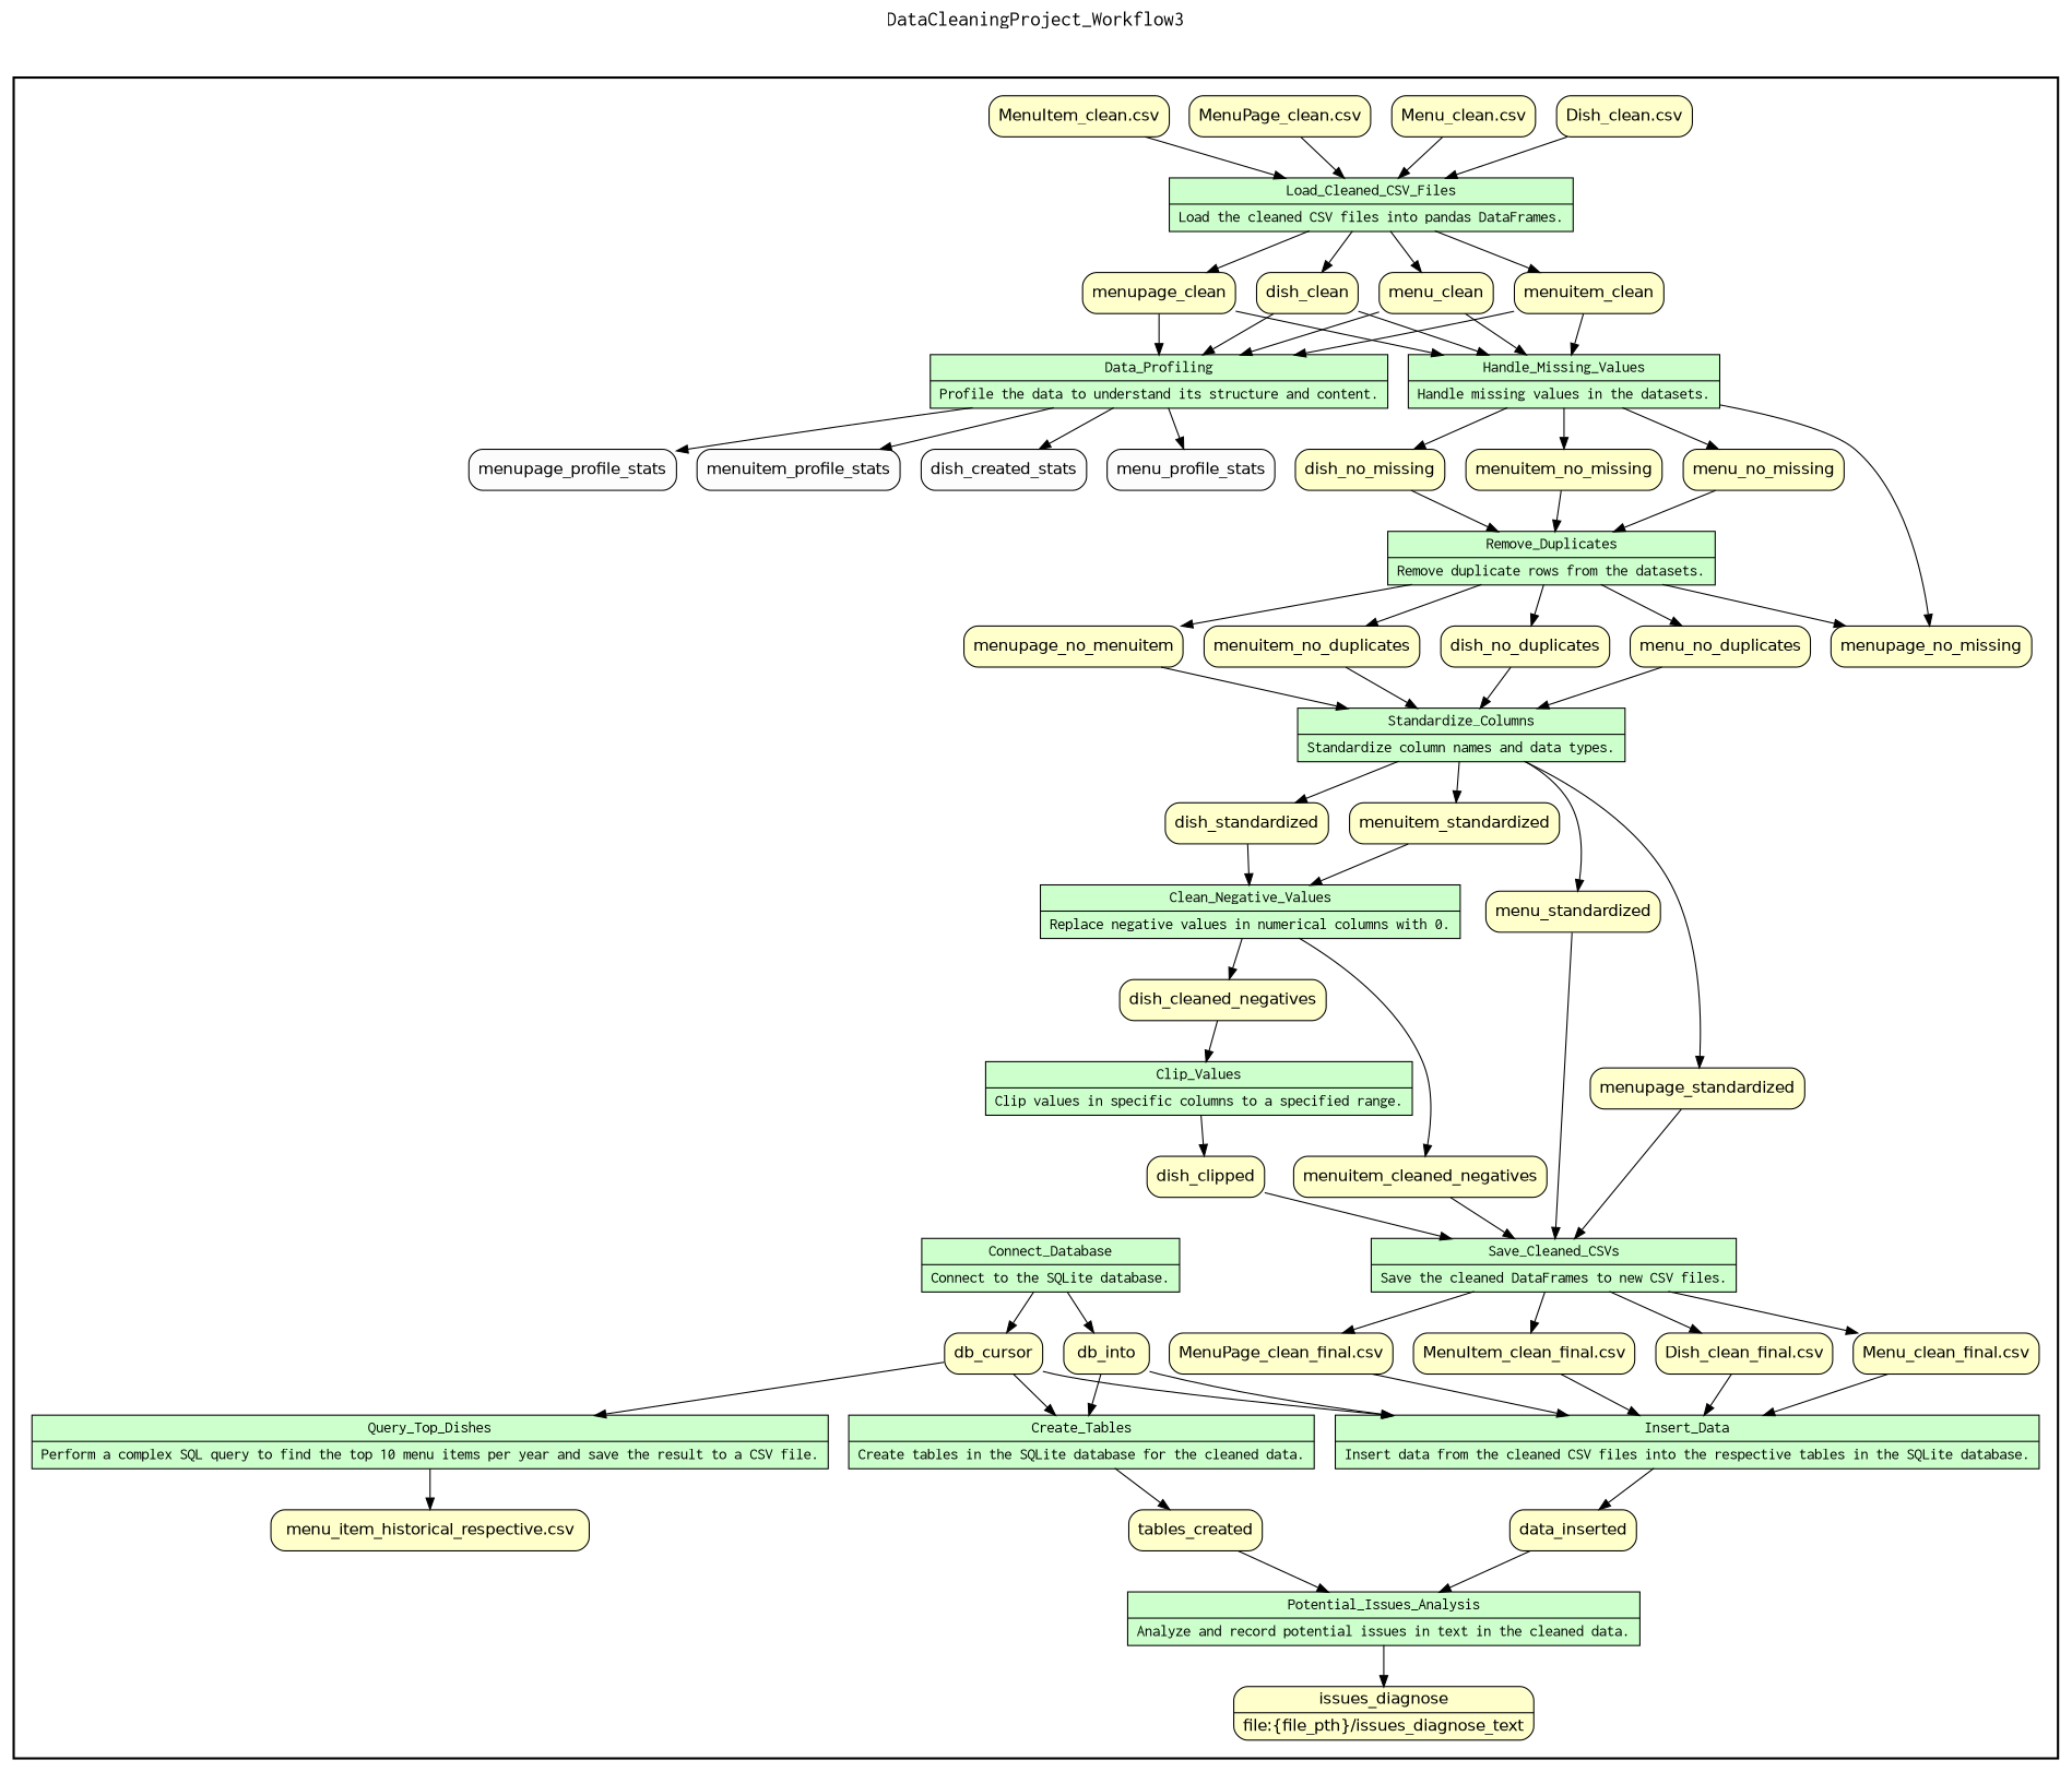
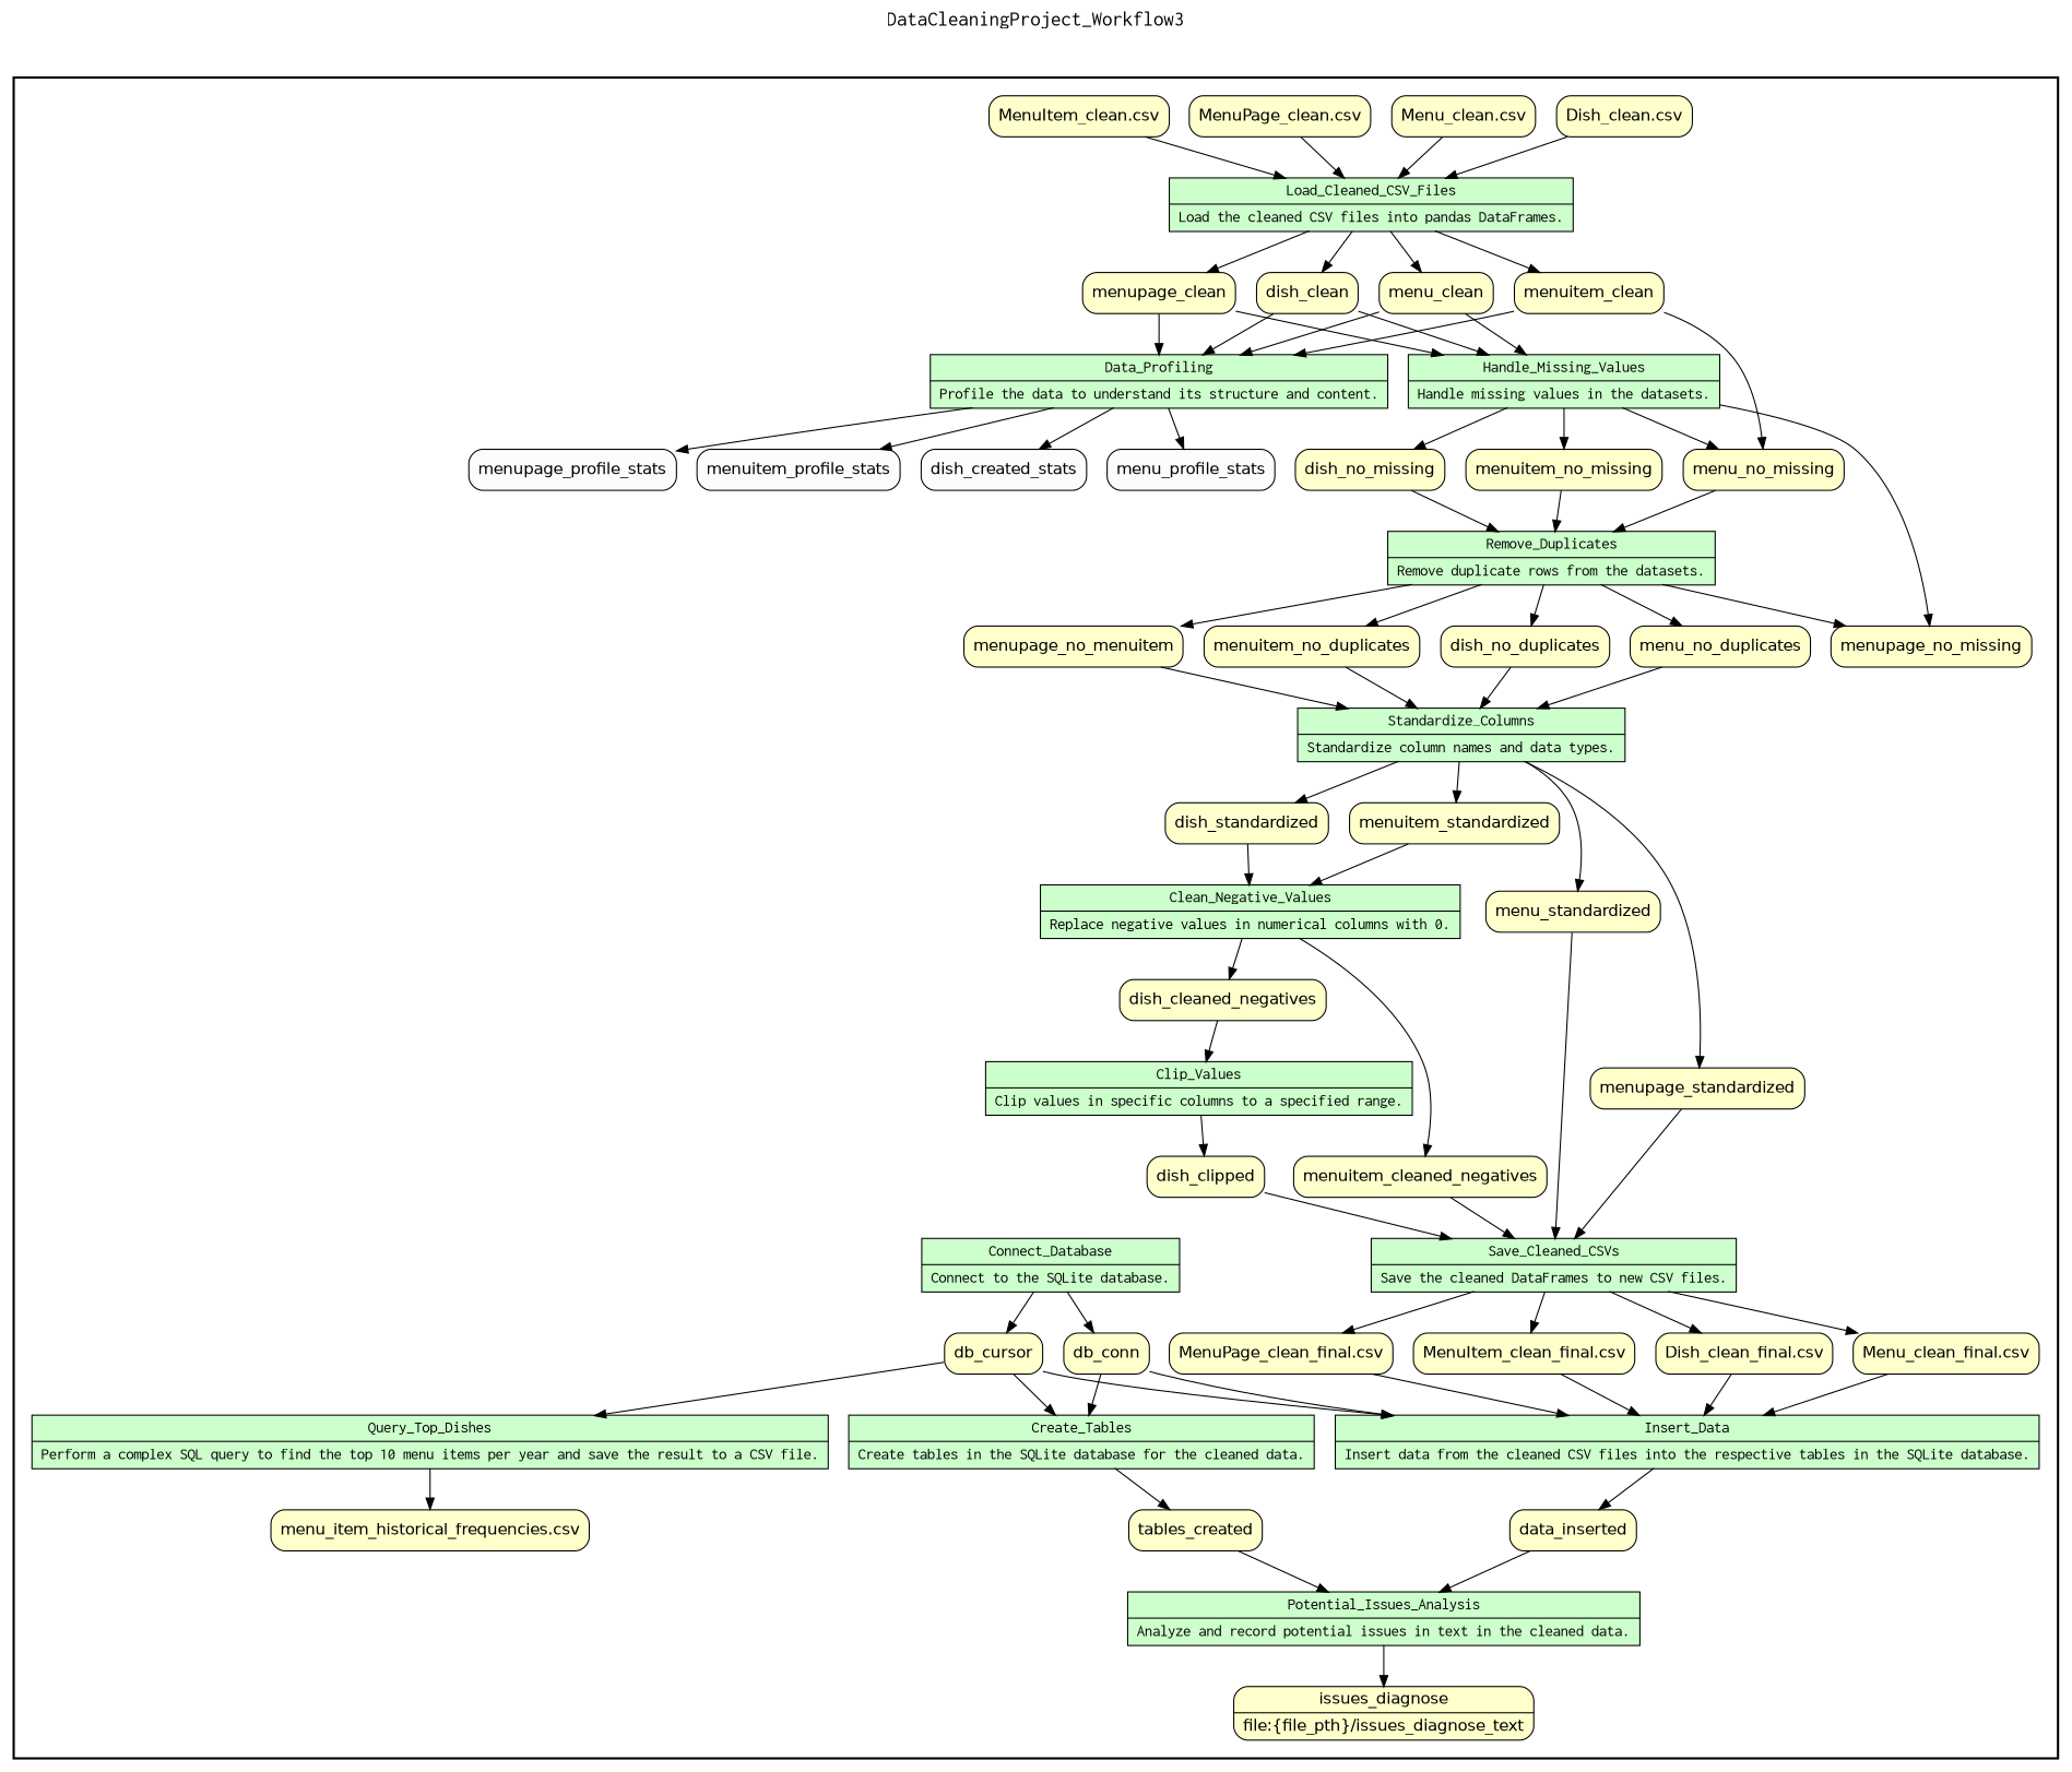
  digraph {
    fontname=Courier
    fontsize=18
    label=DataCleaningProject_Workflow3
    labelloc=t
    rankdir=TB
    node [fillcolor="#FFFFCC" fontname=Helvetica peripheries=1 shape=box style="rounded,filled"]
    n1 [fillcolor="#CCFFCC" fontname=Courier label="{<f0> Load_Cleaned_CSV_Files |<f1> Load the cleaned CSV files into pandas DataFrames.}" rankdir=LR shape=record style=filled]
    dish_clean
    menu_clean
    menupage_clean
    menuitem_clean
    n6 [fillcolor="#CCFFCC" fontname=Courier label="{<f0> Data_Profiling |<f1> Profile the data to understand its structure and content.}" rankdir=LR shape=record style=filled]
    n7 [fillcolor="#FCFCFC" label=dish_created_stats]
    menu_profile_stats [fillcolor="#FCFCFC"]
    menupage_profile_stats [fillcolor="#FCFCFC"]
    menuitem_profile_stats [fillcolor="#FCFCFC"]
    n11 [fillcolor="#CCFFCC" fontname=Courier label="{<f0> Handle_Missing_Values |<f1> Handle missing values in the datasets.}" rankdir=LR shape=record style=filled]
    dish_no_missing
    menu_no_missing
    menupage_no_missing
    menuitem_no_missing
    n16 [fillcolor="#CCFFCC" fontname=Courier label="{<f0> Remove_Duplicates |<f1> Remove duplicate rows from the datasets.}" rankdir=LR shape=record style=filled]
    dish_no_duplicates
    menu_no_duplicates
    n19 [label=menupage_no_menuitem]
    menuitem_no_duplicates
    n21 [fillcolor="#CCFFCC" fontname=Courier label="{<f0> Standardize_Columns |<f1> Standardize column names and data types.}" rankdir=LR shape=record style=filled]
    dish_standardized
    menuitem_standardized
    menu_standardized
    menupage_standardized
    n26 [fillcolor="#CCFFCC" fontname=Courier label="{<f0> Clean_Negative_Values |<f1> Replace negative values in numerical columns with 0.}" rankdir=LR shape=record style=filled]
    dish_cleaned_negatives
    menuitem_cleaned_negatives
    n29 [fillcolor="#CCFFCC" fontname=Courier label="{<f0> Clip_Values |<f1> Clip values in specific columns to a specified range.}" rankdir=LR shape=record style=filled]
    dish_clipped
    n31 [fillcolor="#CCFFCC" fontname=Courier label="{<f0> Save_Cleaned_CSVs |<f1> Save the cleaned DataFrames to new CSV files.}" rankdir=LR shape=record style=filled]
    "Dish_clean_final.csv"
    "Menu_clean_final.csv"
    "MenuPage_clean_final.csv"
    "MenuItem_clean_final.csv"
    n36 [fillcolor="#CCFFCC" fontname=Courier label="{<f0> Connect_Database |<f1> Connect to the SQLite database.}" rankdir=LR shape=record style=filled]
    db_cursor
-   db_conn [label=db_into]
+   db_conn
    n39 [fillcolor="#CCFFCC" fontname=Courier label="{<f0> Create_Tables |<f1> Create tables in the SQLite database for the cleaned data.}" rankdir=LR shape=record style=filled]
    tables_created
    n41 [fillcolor="#CCFFCC" fontname=Courier label="{<f0> Insert_Data |<f1> Insert data from the cleaned CSV files into the respective tables in the SQLite database.}" rankdir=LR shape=record style=filled]
    data_inserted
    n43 [fillcolor="#CCFFCC" fontname=Courier label="{<f0> Potential_Issues_Analysis |<f1> Analyze and record potential issues in text in the cleaned data.}" rankdir=LR shape=record style=filled]
    n44 [label="{<f0> issues_diagnose |<f1> file\:\{file_pth\}/issues_diagnose_text}" rankdir=LR shape=record]
    n45 [fillcolor="#CCFFCC" fontname=Courier label="{<f0> Query_Top_Dishes |<f1> Perform a complex SQL query to find the top 10 menu items per year and save the result to a CSV file.}" rankdir=LR shape=record style=filled]
-   "menu_item_historical_frequencies.csv" [label="menu_item_historical_respective.csv"]
+   "menu_item_historical_frequencies.csv"
    "Dish_clean.csv"
    "Menu_clean.csv"
    "MenuPage_clean.csv"
    "MenuItem_clean.csv"
    subgraph cluster_1 {
      color=black
      label=""
      penwidth=2
      subgraph cluster_2 {
        color=white
        label=""
        penwidth=2
        n1
        dish_clean
        menu_clean
        menupage_clean
        menuitem_clean
        n6
        n7
        menu_profile_stats
        menupage_profile_stats
        menuitem_profile_stats
        n11
        dish_no_missing
        menu_no_missing
        menupage_no_missing
        menuitem_no_missing
        n16
        dish_no_duplicates
        menu_no_duplicates
        n19
        menuitem_no_duplicates
        n21
        dish_standardized
        menuitem_standardized
        menu_standardized
        menupage_standardized
        n26
        dish_cleaned_negatives
        menuitem_cleaned_negatives
        n29
        dish_clipped
        n31
        "Dish_clean_final.csv"
        "Menu_clean_final.csv"
        "MenuPage_clean_final.csv"
        "MenuItem_clean_final.csv"
        n36
        db_cursor
        db_conn
        n39
        tables_created
        n41
        data_inserted
        n43
        n44
        n45
        "menu_item_historical_frequencies.csv"
        "Dish_clean.csv"
        "Menu_clean.csv"
        "MenuPage_clean.csv"
        "MenuItem_clean.csv"
      }
    }
    n1 -> dish_clean
    n1 -> menu_clean
    n1 -> menupage_clean
    n1 -> menuitem_clean
    dish_clean -> n6
    dish_clean -> n11
    menu_clean -> n6
    menu_clean -> n11
    menupage_clean -> n6
    menupage_clean -> n11
    menuitem_clean -> n6
-   menuitem_clean -> n11
+   menuitem_clean -> menu_no_missing
    n6 -> n7
    n6 -> menu_profile_stats
    n6 -> menupage_profile_stats
    n6 -> menuitem_profile_stats
    n11 -> dish_no_missing
    n11 -> menu_no_missing
    n11 -> menupage_no_missing
    n11 -> menuitem_no_missing
    dish_no_missing -> n16
    menu_no_missing -> n16
    menuitem_no_missing -> n16
    n16 -> menupage_no_missing
    n16 -> dish_no_duplicates
    n16 -> menu_no_duplicates
    n16 -> n19
    n16 -> menuitem_no_duplicates
    dish_no_duplicates -> n21
    menu_no_duplicates -> n21
    n19 -> n21
    menuitem_no_duplicates -> n21
    n21 -> dish_standardized
    n21 -> menuitem_standardized
    n21 -> menu_standardized
    n21 -> menupage_standardized
    dish_standardized -> n26
    menuitem_standardized -> n26
    menu_standardized -> n31
    menupage_standardized -> n31
    n26 -> dish_cleaned_negatives
    n26 -> menuitem_cleaned_negatives
    dish_cleaned_negatives -> n29
    menuitem_cleaned_negatives -> n31
    n29 -> dish_clipped
    dish_clipped -> n31
    n31 -> "Dish_clean_final.csv"
    n31 -> "Menu_clean_final.csv"
    n31 -> "MenuPage_clean_final.csv"
    n31 -> "MenuItem_clean_final.csv"
    "Dish_clean_final.csv" -> n41
    "Menu_clean_final.csv" -> n41
    "MenuPage_clean_final.csv" -> n41
    "MenuItem_clean_final.csv" -> n41
    n36 -> db_cursor
    n36 -> db_conn
    db_cursor -> n39
    db_cursor -> n41
    db_cursor -> n45
    db_conn -> n39
    db_conn -> n41
    n39 -> tables_created
    tables_created -> n43
    n41 -> data_inserted
    data_inserted -> n43
    n43 -> n44
    n45 -> "menu_item_historical_frequencies.csv"
    "Dish_clean.csv" -> n1
    "Menu_clean.csv" -> n1
    "MenuPage_clean.csv" -> n1
    "MenuItem_clean.csv" -> n1
  }
